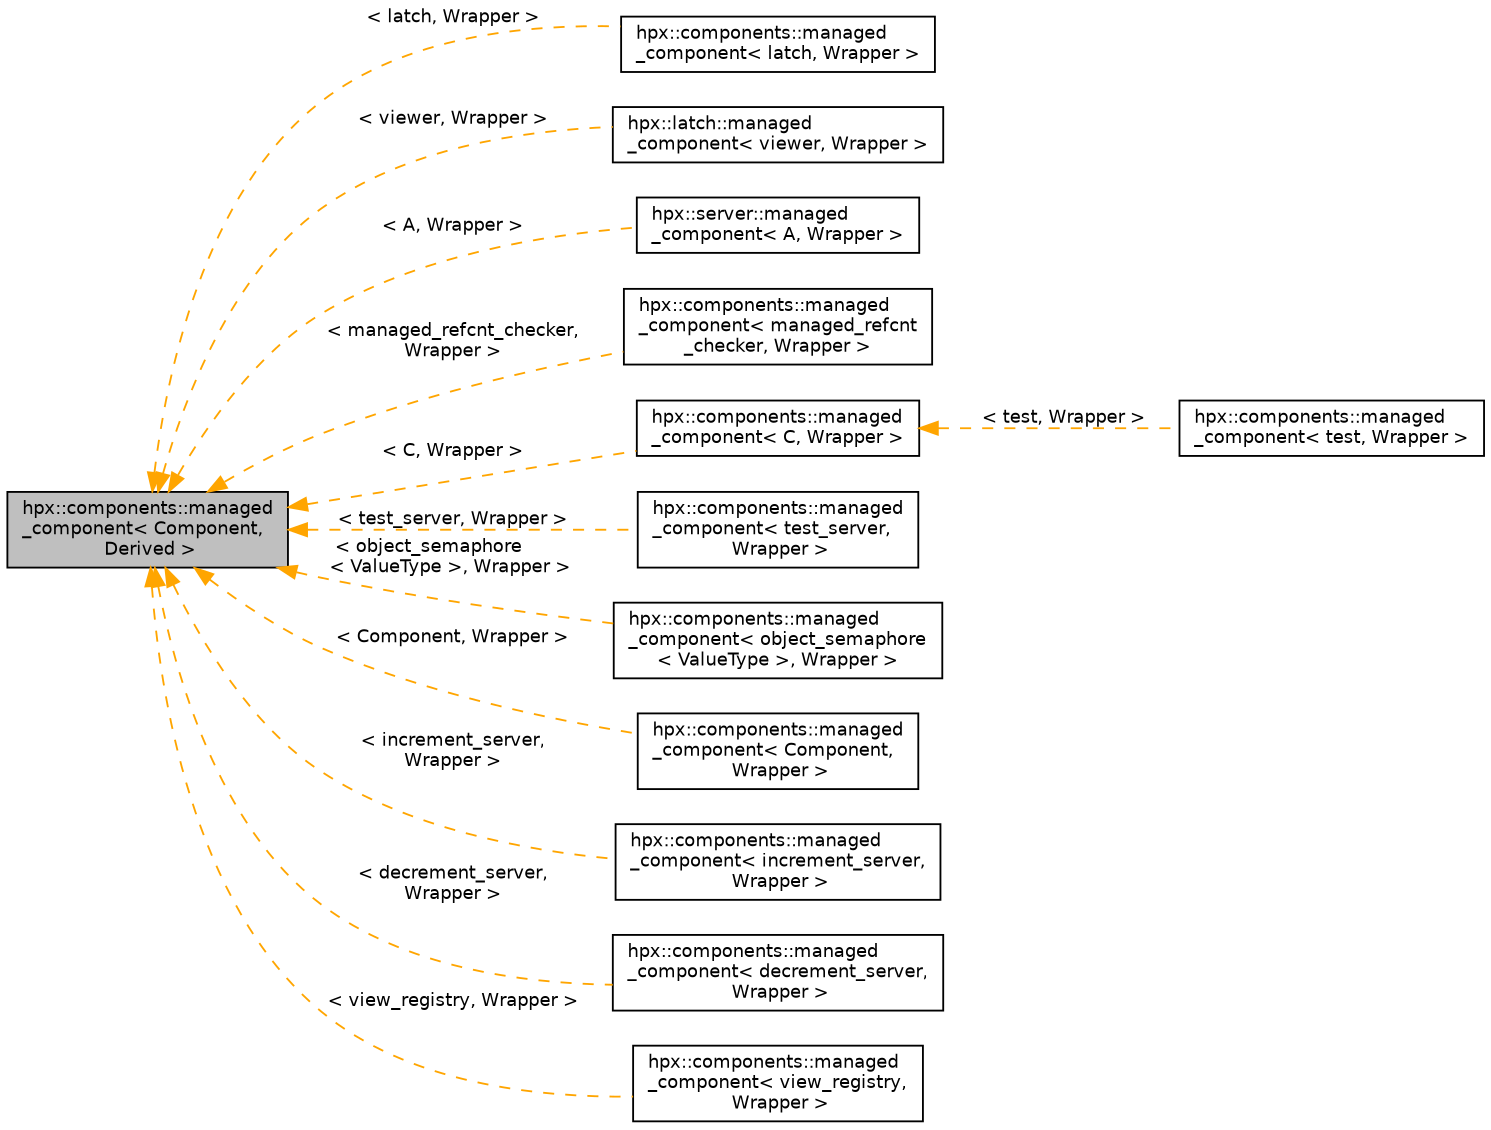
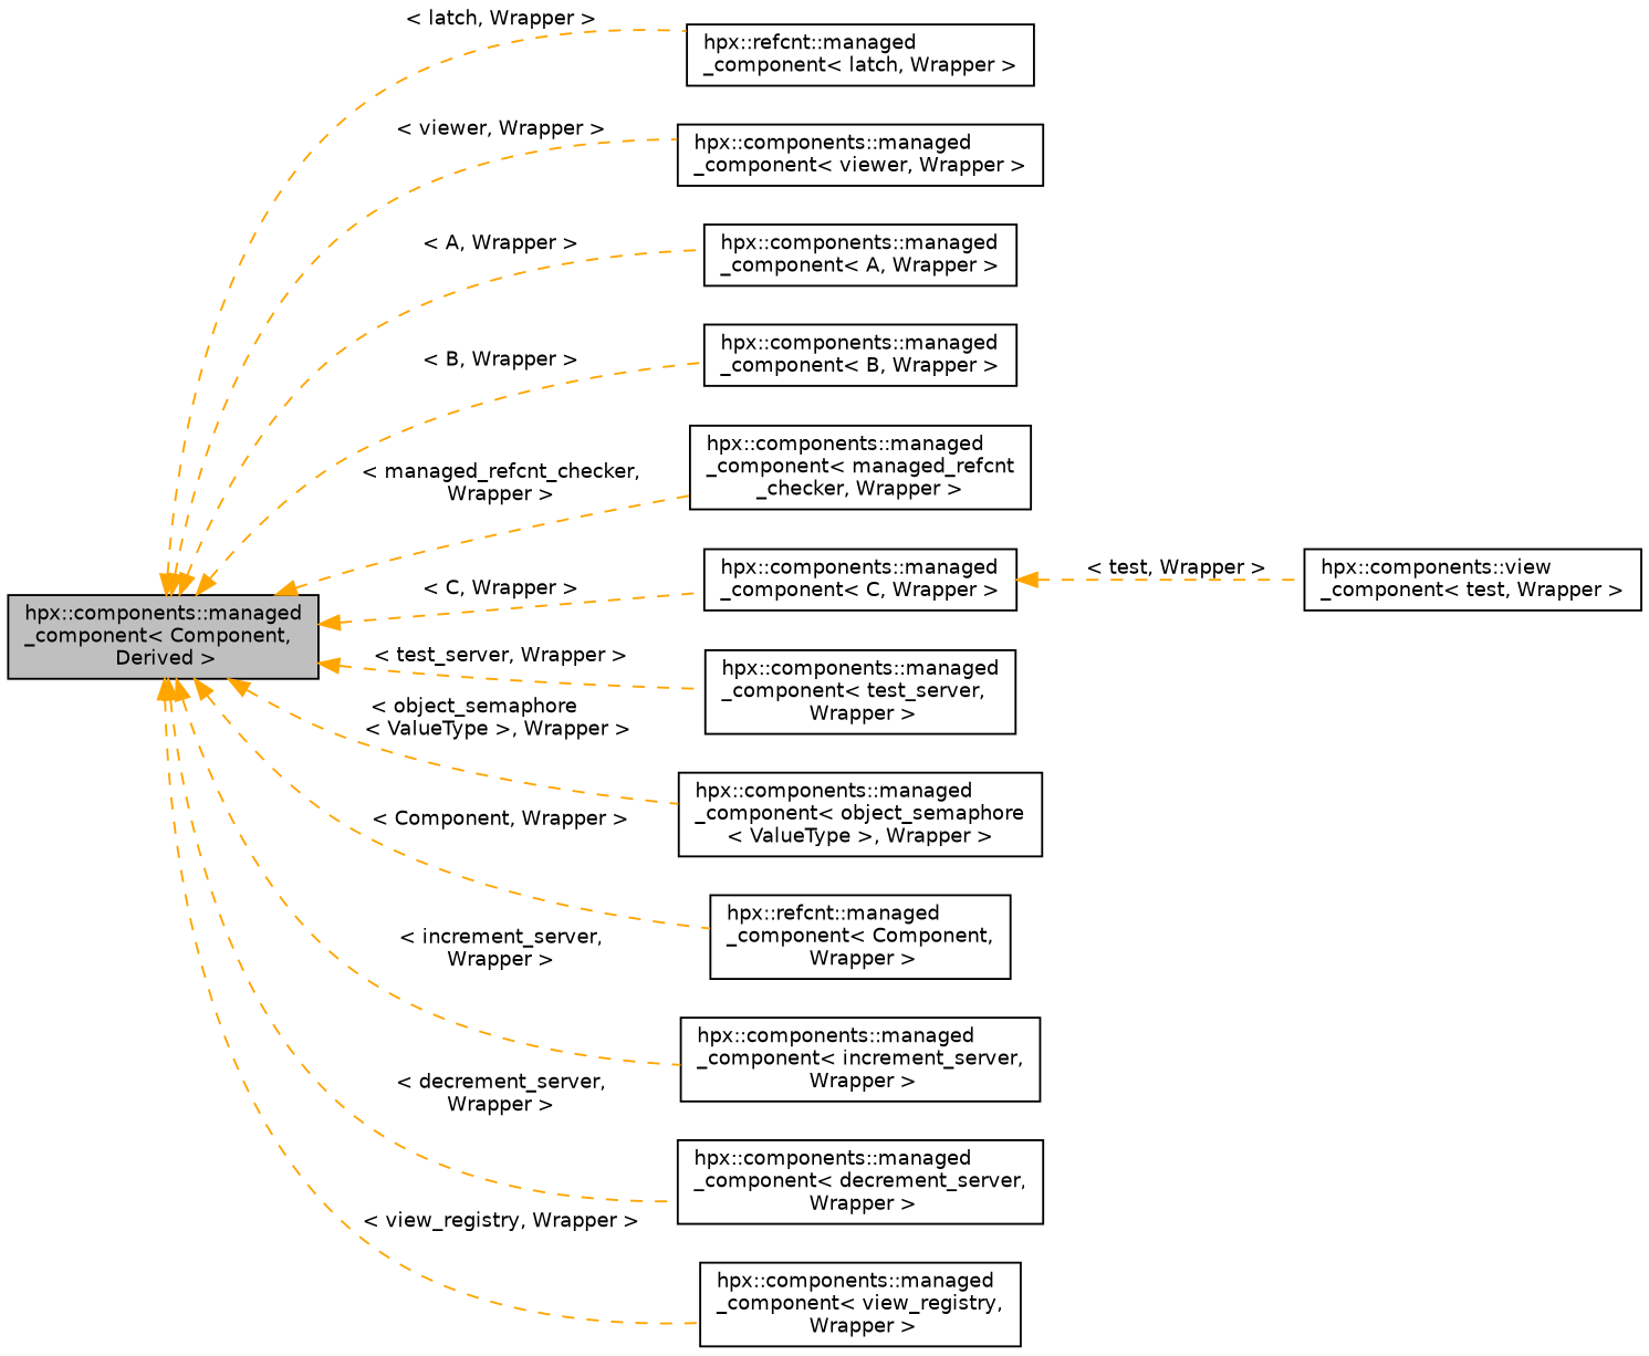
  digraph {
    rankdir=LR
    node [color=black fillcolor=white fontname=Helvetica fontsize=10 shape=record style=filled]
    edge [color=orange dir=back fontname=Helvetica fontsize=10 labelfontname=Helvetica labelfontsize=10 style=dashed]
    n1 [fillcolor=grey75 fontcolor=black height=0.2 label="hpx::components::managed\l_component\< Component,\l Derived \>" width=0.4]
-   n2 [height=0.2 label="hpx::components::managed\l_component\< latch, Wrapper \>" width=0.4]
-   n3 [height=0.2 label="hpx::latch::managed\l_component\< viewer, Wrapper \>" width=0.4]
-   n4 [height=0.2 label="hpx::server::managed\l_component\< A, Wrapper \>" width=0.4]
+   n2 [height=0.2 label="hpx::refcnt::managed\l_component\< latch, Wrapper \>" width=0.4]
+   n3 [height=0.2 label="hpx::components::managed\l_component\< viewer, Wrapper \>" width=0.4]
+   n4 [height=0.2 label="hpx::components::managed\l_component\< A, Wrapper \>" width=0.4]
+   n5 [height=0.2 label="hpx::components::managed\l_component\< B, Wrapper \>" width=0.4]
    n6 [height=0.2 label="hpx::components::managed\l_component\< managed_refcnt\l_checker, Wrapper \>" width=0.4]
    n7 [height=0.2 label="hpx::components::managed\l_component\< C, Wrapper \>" width=0.4]
    n8 [height=0.2 label="hpx::components::managed\l_component\< test_server,\l Wrapper \>" width=0.4]
    n9 [height=0.2 label="hpx::components::managed\l_component\< object_semaphore\l\< ValueType \>, Wrapper \>" width=0.4]
-   n10 [height=0.2 label="hpx::components::managed\l_component\< Component,\l Wrapper \>" width=0.4]
+   n10 [height=0.2 label="hpx::refcnt::managed\l_component\< Component,\l Wrapper \>" width=0.4]
    n11 [height=0.2 label="hpx::components::managed\l_component\< increment_server,\l Wrapper \>" width=0.4]
    n12 [height=0.2 label="hpx::components::managed\l_component\< decrement_server,\l Wrapper \>" width=0.4]
    n13 [height=0.2 label="hpx::components::managed\l_component\< view_registry,\l Wrapper \>" width=0.4]
-   n14 [height=0.2 label="hpx::components::managed\l_component\< test, Wrapper \>" width=0.4]
+   n14 [height=0.2 label="hpx::components::view\l_component\< test, Wrapper \>" width=0.4]
    n1 -> n2 [label=" \< latch, Wrapper \>"]
    n1 -> n3 [label=" \< viewer, Wrapper \>"]
    n1 -> n4 [label=" \< A, Wrapper \>"]
+   n1 -> n5 [label=" \< B, Wrapper \>"]
    n1 -> n6 [label=" \< managed_refcnt_checker,\l Wrapper \>"]
    n1 -> n7 [label=" \< C, Wrapper \>"]
    n1 -> n8 [label=" \< test_server, Wrapper \>"]
    n1 -> n9 [label=" \< object_semaphore\l\< ValueType \>, Wrapper \>"]
    n1 -> n10 [label=" \< Component, Wrapper \>"]
    n1 -> n11 [label=" \< increment_server,\l Wrapper \>"]
    n1 -> n12 [label=" \< decrement_server,\l Wrapper \>"]
    n1 -> n13 [label=" \< view_registry, Wrapper \>"]
    n7 -> n14 [label=" \< test, Wrapper \>"]
  }
